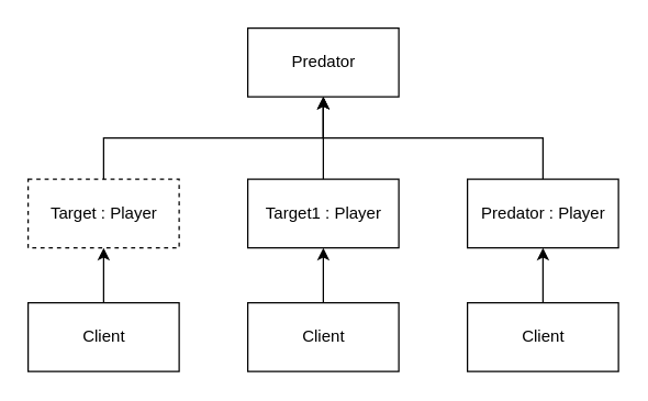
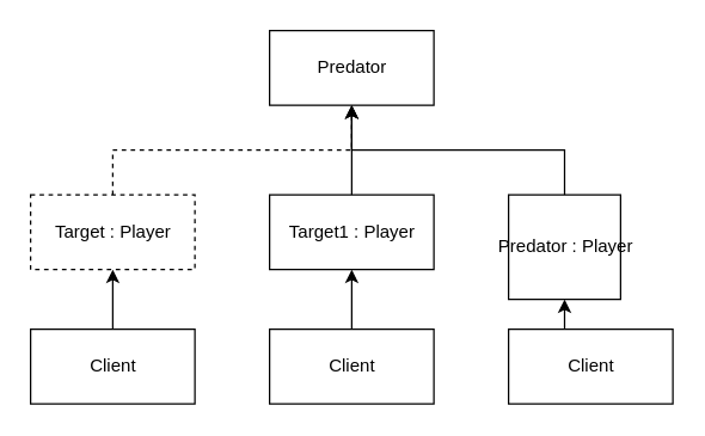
  <mxCell id="0" />
  <mxCell id="1" parent="0" />
  <mxCell id="2" value="Predator" style="html=1;" vertex="1" parent="1"><mxGeometry x="180" y="20" width="110" height="50" as="geometry" /></mxCell>
  <mxCell id="3" style="edgeStyle=orthogonalEdgeStyle;rounded=0;orthogonalLoop=1;jettySize=auto;html=1;exitX=0.5;exitY=0;exitDx=0;exitDy=0;entryX=0.5;entryY=1;entryDx=0;entryDy=0;" edge="1" parent="1" source="4" target="6"><mxGeometry relative="1" as="geometry" /></mxCell>
  <mxCell id="4" value="Client" style="html=1;" vertex="1" parent="1"><mxGeometry x="20" y="220" width="110" height="50" as="geometry" /></mxCell>
- <mxCell id="5" style="edgeStyle=orthogonalEdgeStyle;rounded=0;orthogonalLoop=1;jettySize=auto;html=1;exitX=0.5;exitY=0;exitDx=0;exitDy=0;entryX=0.5;entryY=1;entryDx=0;entryDy=0;" edge="1" parent="1" source="6" target="2"><mxGeometry relative="1" as="geometry" /></mxCell>
+ <mxCell id="5" style="edgeStyle=orthogonalEdgeStyle;rounded=0;orthogonalLoop=1;jettySize=auto;html=1;exitX=0.5;exitY=0;exitDx=0;exitDy=0;entryX=0.5;entryY=1;entryDx=0;entryDy=0;dashed=1;" edge="1" parent="1" source="6" target="2"><mxGeometry relative="1" as="geometry" /></mxCell>
  <mxCell id="6" value="Target : Player" style="html=1;dashed=1;" vertex="1" parent="1"><mxGeometry x="20" y="130" width="110" height="50" as="geometry" /></mxCell>
  <mxCell id="7" style="edgeStyle=orthogonalEdgeStyle;rounded=0;orthogonalLoop=1;jettySize=auto;html=1;exitX=0.5;exitY=0;exitDx=0;exitDy=0;entryX=0.5;entryY=1;entryDx=0;entryDy=0;" edge="1" parent="1" source="8" target="10"><mxGeometry relative="1" as="geometry" /></mxCell>
  <mxCell id="8" value="Client" style="html=1;" vertex="1" parent="1"><mxGeometry x="180" y="220" width="110" height="50" as="geometry" /></mxCell>
  <mxCell id="9" style="edgeStyle=orthogonalEdgeStyle;rounded=0;orthogonalLoop=1;jettySize=auto;html=1;exitX=0.5;exitY=0;exitDx=0;exitDy=0;" edge="1" parent="1" source="10"><mxGeometry relative="1" as="geometry"><mxPoint x="235" y="70" as="targetPoint" /></mxGeometry></mxCell>
  <mxCell id="10" value="Target1 : Player" style="html=1;" vertex="1" parent="1"><mxGeometry x="180" y="130" width="110" height="50" as="geometry" /></mxCell>
  <mxCell id="11" style="edgeStyle=orthogonalEdgeStyle;rounded=0;orthogonalLoop=1;jettySize=auto;html=1;exitX=0.5;exitY=0;exitDx=0;exitDy=0;entryX=0.5;entryY=1;entryDx=0;entryDy=0;" edge="1" parent="1" source="12" target="14"><mxGeometry relative="1" as="geometry" /></mxCell>
  <mxCell id="12" value="Client" style="html=1;" vertex="1" parent="1"><mxGeometry x="340" y="220" width="110" height="50" as="geometry" /></mxCell>
  <mxCell id="13" style="edgeStyle=orthogonalEdgeStyle;rounded=0;orthogonalLoop=1;jettySize=auto;html=1;exitX=0.5;exitY=0;exitDx=0;exitDy=0;entryX=0.5;entryY=1;entryDx=0;entryDy=0;" edge="1" parent="1" source="14" target="2"><mxGeometry relative="1" as="geometry" /></mxCell>
- <mxCell id="14" value="Predator : Player" style="html=1;" vertex="1" parent="1"><mxGeometry x="340" y="130" width="110" height="50" as="geometry" /></mxCell>
+ <mxCell id="14" value="Predator : Player" style="html=1;" vertex="1" parent="1"><mxGeometry x="340" y="130" width="75" height="70" as="geometry" /></mxCell>
